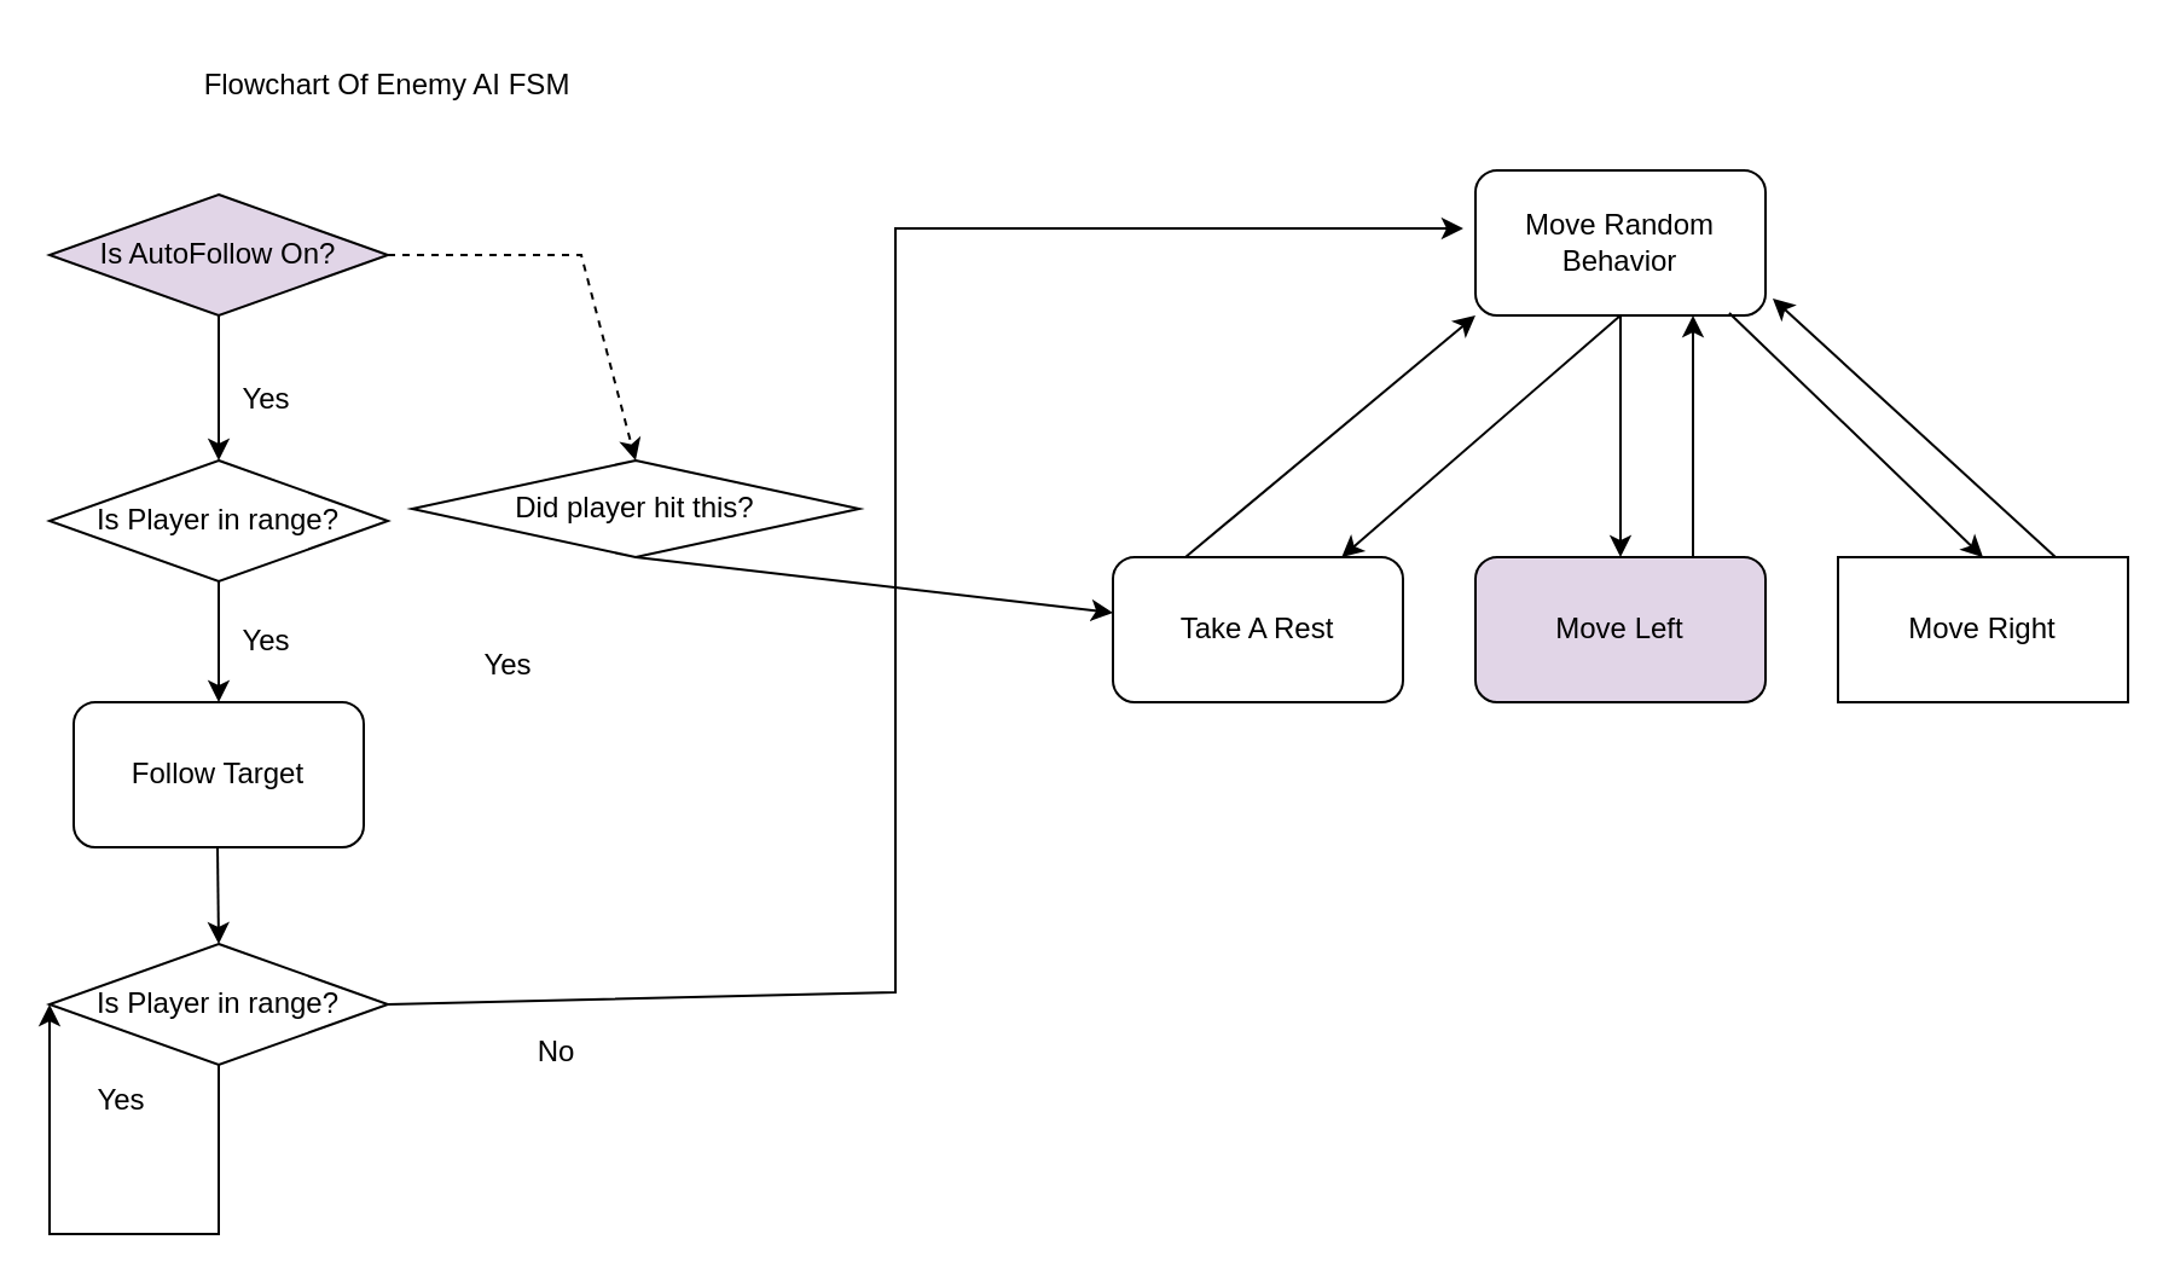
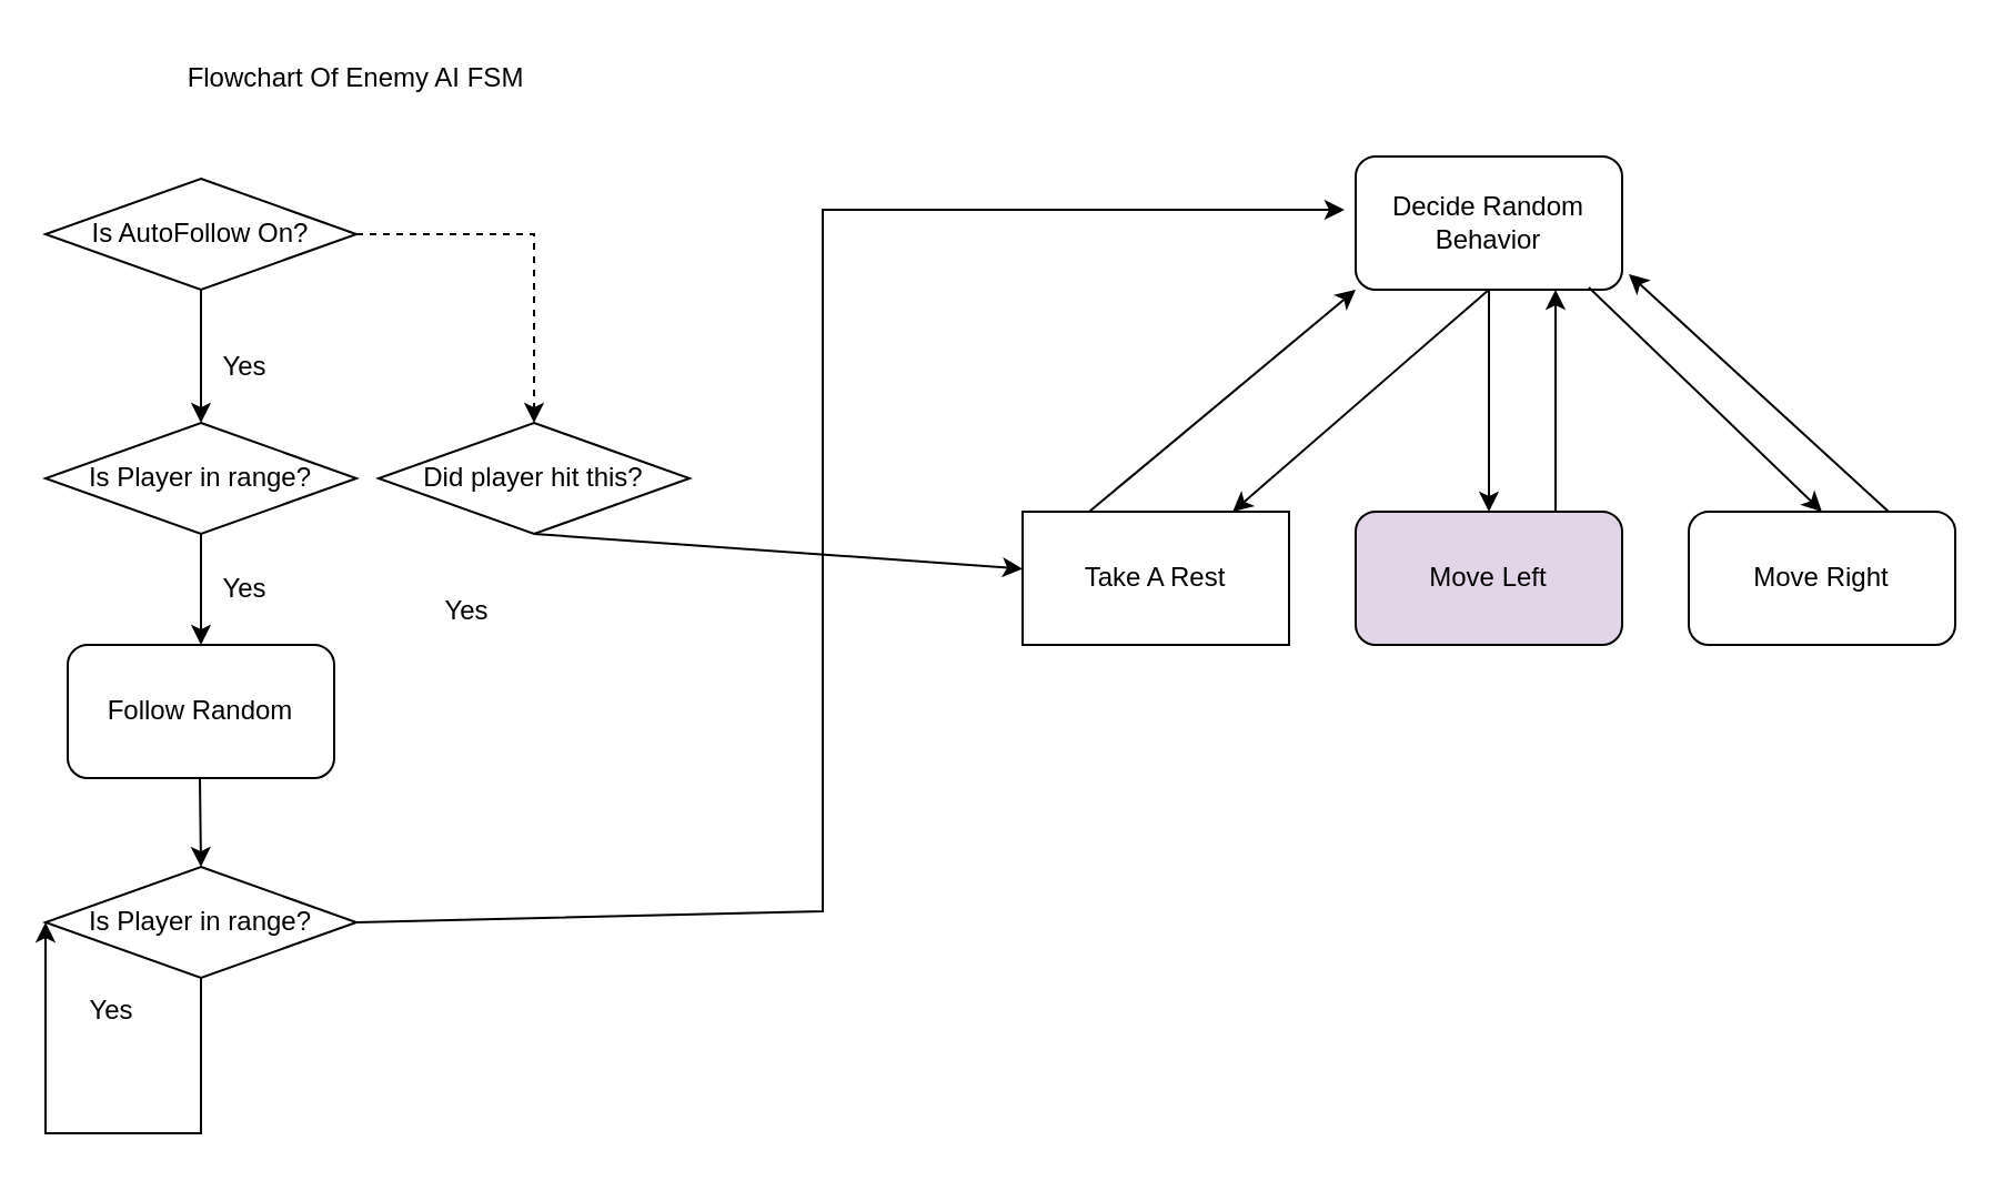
  <mxCell id="0" />
  <mxCell id="1" parent="0" />
- <mxCell id="2" value="Take A Rest" style="rounded=1;whiteSpace=wrap;html=1;" vertex="1" parent="1"><mxGeometry x="460" y="230" width="120" height="60" as="geometry" /></mxCell>
+ <mxCell id="2" value="Take A Rest" style="whiteSpace=wrap;html=1;rounded=0;" vertex="1" parent="1"><mxGeometry x="460" y="230" width="120" height="60" as="geometry" /></mxCell>
  <mxCell id="3" value="Flowchart Of Enemy AI FSM" style="text;html=1;strokeColor=none;fillColor=none;align=center;verticalAlign=middle;whiteSpace=wrap;rounded=0;" vertex="1" parent="1"><mxGeometry x="30" y="20" width="260" height="30" as="geometry" /></mxCell>
- <mxCell id="4" value="Follow Target" style="rounded=1;whiteSpace=wrap;html=1;" vertex="1" parent="1"><mxGeometry x="30" y="290" width="120" height="60" as="geometry" /></mxCell>
- <mxCell id="5" value="Move Right" style="whiteSpace=wrap;html=1;rounded=0;" vertex="1" parent="1"><mxGeometry x="760" y="230" width="120" height="60" as="geometry" /></mxCell>
+ <mxCell id="4" value="Follow Random" style="rounded=1;whiteSpace=wrap;html=1;" vertex="1" parent="1"><mxGeometry x="30" y="290" width="120" height="60" as="geometry" /></mxCell>
+ <mxCell id="5" value="Move Right" style="rounded=1;whiteSpace=wrap;html=1;" vertex="1" parent="1"><mxGeometry x="760" y="230" width="120" height="60" as="geometry" /></mxCell>
  <mxCell id="6" value="Move Left" style="rounded=1;whiteSpace=wrap;html=1;fillColor=#e1d5e7;" vertex="1" parent="1"><mxGeometry x="610" y="230" width="120" height="60" as="geometry" /></mxCell>
- <mxCell id="7" value="Move Random Behavior" style="rounded=1;whiteSpace=wrap;html=1;" vertex="1" parent="1"><mxGeometry x="610" y="70" width="120" height="60" as="geometry" /></mxCell>
+ <mxCell id="7" value="Decide Random Behavior" style="rounded=1;whiteSpace=wrap;html=1;" vertex="1" parent="1"><mxGeometry x="610" y="70" width="120" height="60" as="geometry" /></mxCell>
  <mxCell id="8" value="" style="endArrow=classic;html=1;rounded=0;exitX=0.5;exitY=1;exitDx=0;exitDy=0;" edge="1" parent="1" source="7" target="2"><mxGeometry width="50" height="50" relative="1" as="geometry"><mxPoint x="970" y="260" as="sourcePoint" /><mxPoint x="1020" y="210" as="targetPoint" /></mxGeometry></mxCell>
  <mxCell id="9" value="" style="endArrow=classic;html=1;rounded=0;exitX=0.5;exitY=1;exitDx=0;exitDy=0;entryX=0.5;entryY=0;entryDx=0;entryDy=0;" edge="1" parent="1" source="7" target="6"><mxGeometry width="50" height="50" relative="1" as="geometry"><mxPoint x="680" y="140" as="sourcePoint" /><mxPoint x="564.615" y="240" as="targetPoint" /></mxGeometry></mxCell>
  <mxCell id="10" value="" style="endArrow=classic;html=1;rounded=0;entryX=0.5;entryY=0;entryDx=0;entryDy=0;exitX=0.875;exitY=0.983;exitDx=0;exitDy=0;exitPerimeter=0;" edge="1" parent="1" source="7" target="5"><mxGeometry width="50" height="50" relative="1" as="geometry"><mxPoint x="670" y="130" as="sourcePoint" /><mxPoint x="680" y="240" as="targetPoint" /></mxGeometry></mxCell>
  <mxCell id="11" value="Is Player in range?" style="rhombus;whiteSpace=wrap;html=1;" vertex="1" parent="1"><mxGeometry x="20" y="190" width="140" height="50" as="geometry" /></mxCell>
- <mxCell id="12" value="Is AutoFollow On?" style="rhombus;whiteSpace=wrap;html=1;fillColor=#e1d5e7;" vertex="1" parent="1"><mxGeometry x="20" y="80" width="140" height="50" as="geometry" /></mxCell>
+ <mxCell id="12" value="Is AutoFollow On?" style="rhombus;whiteSpace=wrap;html=1;" vertex="1" parent="1"><mxGeometry x="20" y="80" width="140" height="50" as="geometry" /></mxCell>
  <mxCell id="13" value="" style="endArrow=classic;html=1;rounded=0;exitX=0.5;exitY=1;exitDx=0;exitDy=0;entryX=0.5;entryY=0;entryDx=0;entryDy=0;" edge="1" parent="1" source="12" target="11"><mxGeometry width="50" height="50" relative="1" as="geometry"><mxPoint x="630" y="180" as="sourcePoint" /><mxPoint x="680" y="130" as="targetPoint" /></mxGeometry></mxCell>
  <mxCell id="14" value="" style="endArrow=classic;html=1;rounded=0;exitX=0.5;exitY=1;exitDx=0;exitDy=0;entryX=0.5;entryY=0;entryDx=0;entryDy=0;" edge="1" parent="1" source="11" target="4"><mxGeometry width="50" height="50" relative="1" as="geometry"><mxPoint x="630" y="180" as="sourcePoint" /><mxPoint x="680" y="130" as="targetPoint" /></mxGeometry></mxCell>
  <mxCell id="15" value="" style="endArrow=classic;html=1;rounded=0;exitX=1;exitY=0.5;exitDx=0;exitDy=0;entryX=0.5;entryY=0;entryDx=0;entryDy=0;dashed=1;" edge="1" parent="1" source="12" target="16"><mxGeometry width="50" height="50" relative="1" as="geometry"><mxPoint x="630" y="180" as="sourcePoint" /><mxPoint x="230" y="160" as="targetPoint" /><Array as="points"><mxPoint x="240" y="105" /></Array></mxGeometry></mxCell>
- <mxCell id="16" value="Did player hit this?" style="rhombus;whiteSpace=wrap;html=1;" vertex="1" parent="1"><mxGeometry x="170" y="190" width="185" height="40" as="geometry" /></mxCell>
+ <mxCell id="16" value="Did player hit this?" style="rhombus;whiteSpace=wrap;html=1;" vertex="1" parent="1"><mxGeometry x="170" y="190" width="140" height="50" as="geometry" /></mxCell>
  <mxCell id="17" value="" style="endArrow=classic;html=1;rounded=0;exitX=0.5;exitY=1;exitDx=0;exitDy=0;" edge="1" parent="1" source="16" target="2"><mxGeometry width="50" height="50" relative="1" as="geometry"><mxPoint x="630" y="180" as="sourcePoint" /><mxPoint x="680" y="130" as="targetPoint" /></mxGeometry></mxCell>
  <mxCell id="18" value="Yes" style="text;html=1;strokeColor=none;fillColor=none;align=center;verticalAlign=middle;whiteSpace=wrap;rounded=0;" vertex="1" parent="1"><mxGeometry x="80" y="150" width="60" height="30" as="geometry" /></mxCell>
  <mxCell id="19" value="Yes" style="text;html=1;strokeColor=none;fillColor=none;align=center;verticalAlign=middle;whiteSpace=wrap;rounded=0;" vertex="1" parent="1"><mxGeometry x="80" y="250" width="60" height="30" as="geometry" /></mxCell>
  <mxCell id="20" value="Yes" style="text;html=1;strokeColor=none;fillColor=none;align=center;verticalAlign=middle;whiteSpace=wrap;rounded=0;" vertex="1" parent="1"><mxGeometry x="180" y="260" width="60" height="30" as="geometry" /></mxCell>
  <mxCell id="21" value="Is Player in range?" style="rhombus;whiteSpace=wrap;html=1;" vertex="1" parent="1"><mxGeometry x="20" y="390" width="140" height="50" as="geometry" /></mxCell>
  <mxCell id="22" value="" style="endArrow=classic;html=1;rounded=0;exitX=0.5;exitY=1;exitDx=0;exitDy=0;" edge="1" parent="1"><mxGeometry width="50" height="50" relative="1" as="geometry"><mxPoint x="89.5" y="350" as="sourcePoint" /><mxPoint x="90" y="390" as="targetPoint" /></mxGeometry></mxCell>
- <mxCell id="23" value="No" style="text;html=1;strokeColor=none;fillColor=none;align=center;verticalAlign=middle;whiteSpace=wrap;rounded=0;" vertex="1" parent="1"><mxGeometry x="200" y="420" width="60" height="30" as="geometry" /></mxCell>
  <mxCell id="24" value="" style="endArrow=classic;html=1;rounded=0;exitX=1;exitY=0.5;exitDx=0;exitDy=0;entryX=-0.042;entryY=0.4;entryDx=0;entryDy=0;entryPerimeter=0;" edge="1" parent="1" source="21" target="7"><mxGeometry width="50" height="50" relative="1" as="geometry"><mxPoint x="630" y="180" as="sourcePoint" /><mxPoint x="680" y="130" as="targetPoint" /><Array as="points"><mxPoint x="370" y="410" /><mxPoint x="370" y="94" /></Array></mxGeometry></mxCell>
  <mxCell id="25" value="Yes" style="text;html=1;strokeColor=none;fillColor=none;align=center;verticalAlign=middle;whiteSpace=wrap;rounded=0;" vertex="1" parent="1"><mxGeometry x="20" y="440" width="60" height="30" as="geometry" /></mxCell>
  <mxCell id="26" value="" style="endArrow=classic;html=1;rounded=0;exitX=0.5;exitY=1;exitDx=0;exitDy=0;entryX=0;entryY=0.5;entryDx=0;entryDy=0;" edge="1" parent="1" source="21" target="21"><mxGeometry width="50" height="50" relative="1" as="geometry"><mxPoint x="630" y="180" as="sourcePoint" /><mxPoint y="510" as="targetPoint" x="10" /><Array as="points"><mxPoint x="90" y="510" /><mxPoint x="20" y="510" /></Array></mxGeometry></mxCell>
  <mxCell id="27" value="" style="endArrow=classic;html=1;rounded=0;exitX=0.25;exitY=0;exitDx=0;exitDy=0;entryX=0;entryY=1;entryDx=0;entryDy=0;" edge="1" parent="1" source="2" target="7"><mxGeometry width="50" height="50" relative="1" as="geometry"><mxPoint x="630" y="180" as="sourcePoint" /><mxPoint x="680" y="130" as="targetPoint" /></mxGeometry></mxCell>
  <mxCell id="28" value="" style="endArrow=classic;html=1;rounded=0;exitX=0.75;exitY=0;exitDx=0;exitDy=0;entryX=0.75;entryY=1;entryDx=0;entryDy=0;" edge="1" parent="1" source="6" target="7"><mxGeometry width="50" height="50" relative="1" as="geometry"><mxPoint x="630" y="180" as="sourcePoint" /><mxPoint x="680" y="130" as="targetPoint" /></mxGeometry></mxCell>
  <mxCell id="29" value="" style="endArrow=classic;html=1;rounded=0;exitX=0.75;exitY=0;exitDx=0;exitDy=0;entryX=1.025;entryY=0.883;entryDx=0;entryDy=0;entryPerimeter=0;" edge="1" parent="1" source="5" target="7"><mxGeometry width="50" height="50" relative="1" as="geometry"><mxPoint x="630" y="180" as="sourcePoint" /><mxPoint x="680" y="130" as="targetPoint" /></mxGeometry></mxCell>
